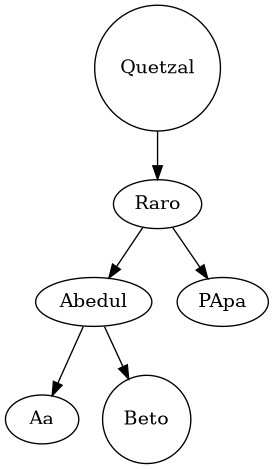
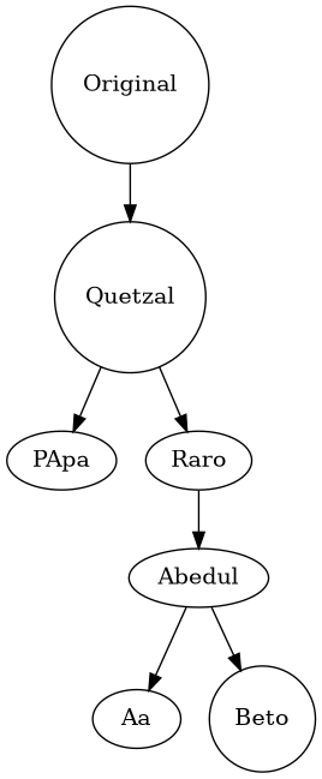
  digraph {
    fontname="DejaVu Serif"
    linkdir=LR
    node [fontname="DejaVu Serif"]
    edge [fontname="DejaVu Serif"]
+   n1 [label=Original shape=circle]
    n2 [label=Quetzal shape=circle]
    n3 [label=Abedul shape=ellipse]
    Aa
    Beto [shape=circle]
    PApa
    Raro
-   Raro -> PApa
+   n1 -> n2
+   n2 -> PApa
    n2 -> Raro
    n3 -> Aa
    n3 -> Beto
    Raro -> n3
  }
